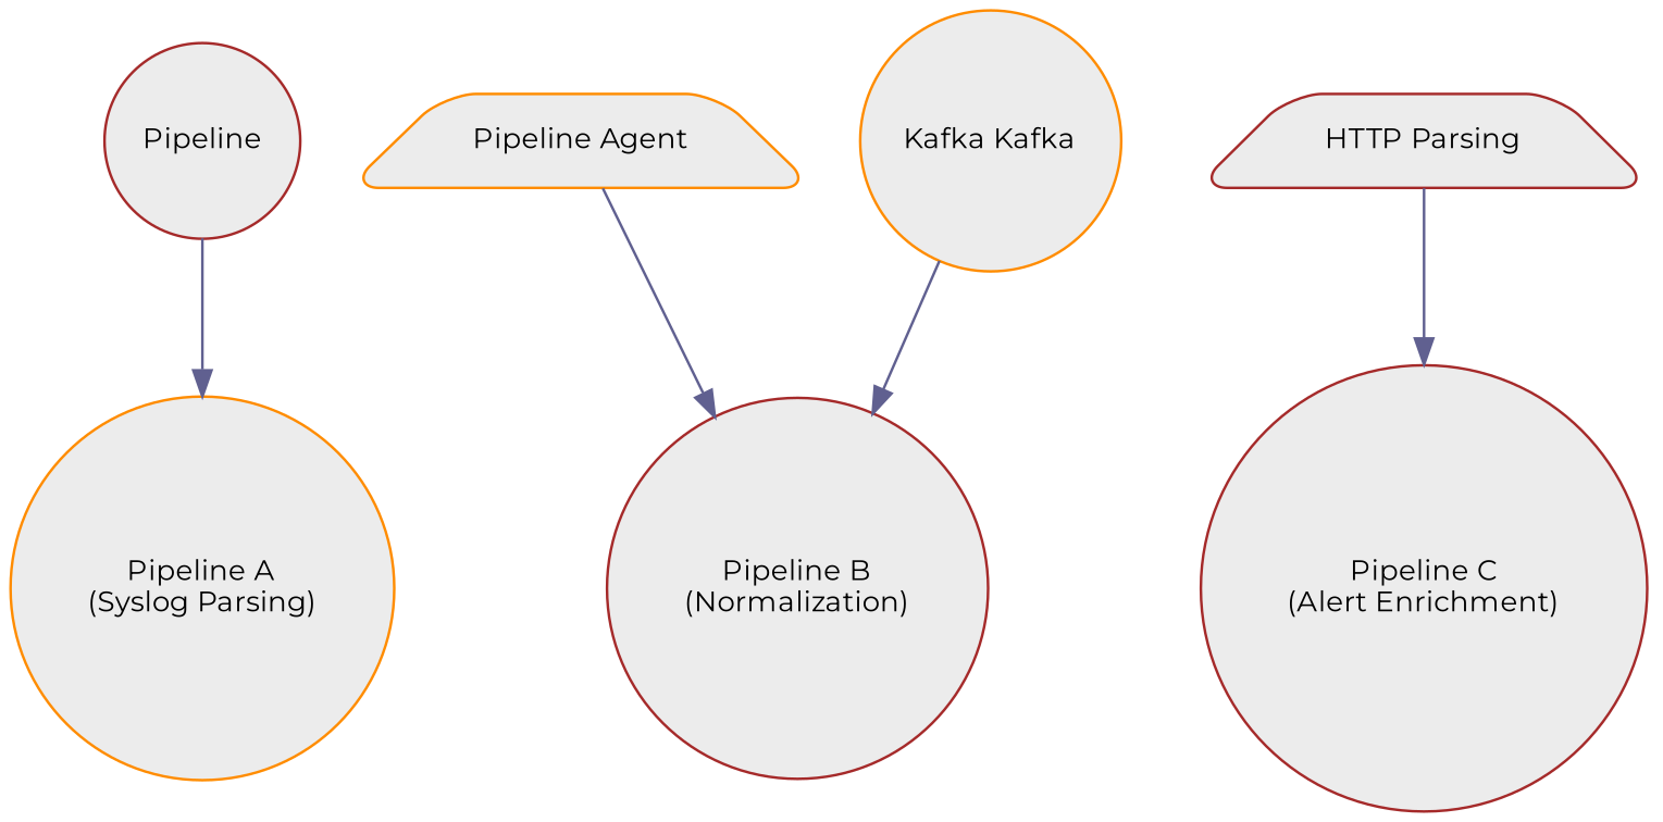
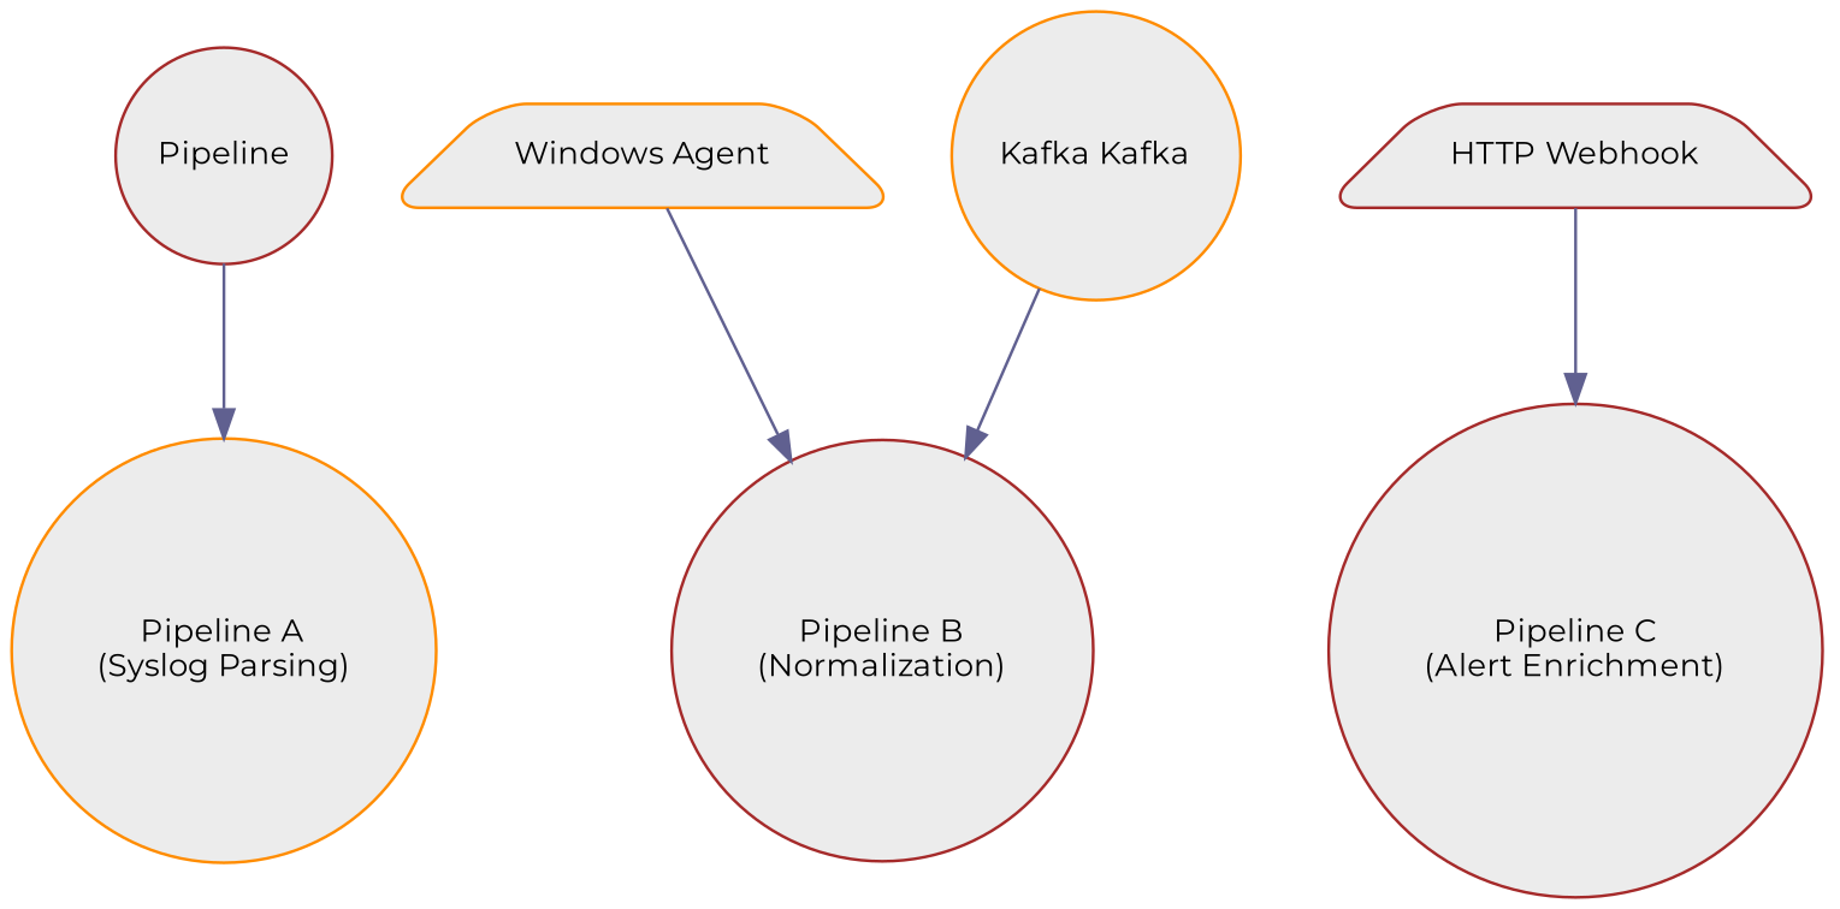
  digraph {
    fontname=Montserrat
    node [color=brown fillcolor="#ececec" fontname=Montserrat fontsize=11 shape=circle style="rounded,filled"]
    edge [color="#606090" fontname=Montserrat fontsize=10]
    n1 [label=Pipeline]
    n2 [color=darkorange label="Pipeline A\n(Syslog Parsing)"]
-   n3 [color=darkorange label="Pipeline Agent" shape=trapezium]
+   n3 [color=darkorange label="Windows Agent" shape=trapezium]
    n4 [label="Pipeline B\n(Normalization)"]
    n5 [color=darkorange label="Kafka Kafka"]
-   n6 [label="HTTP Parsing" shape=trapezium]
+   n6 [label="HTTP Webhook" shape=trapezium]
    n7 [label="Pipeline C\n(Alert Enrichment)"]
    n1 -> n2
    n3 -> n4
    n5 -> n4
    n6 -> n7
  }
